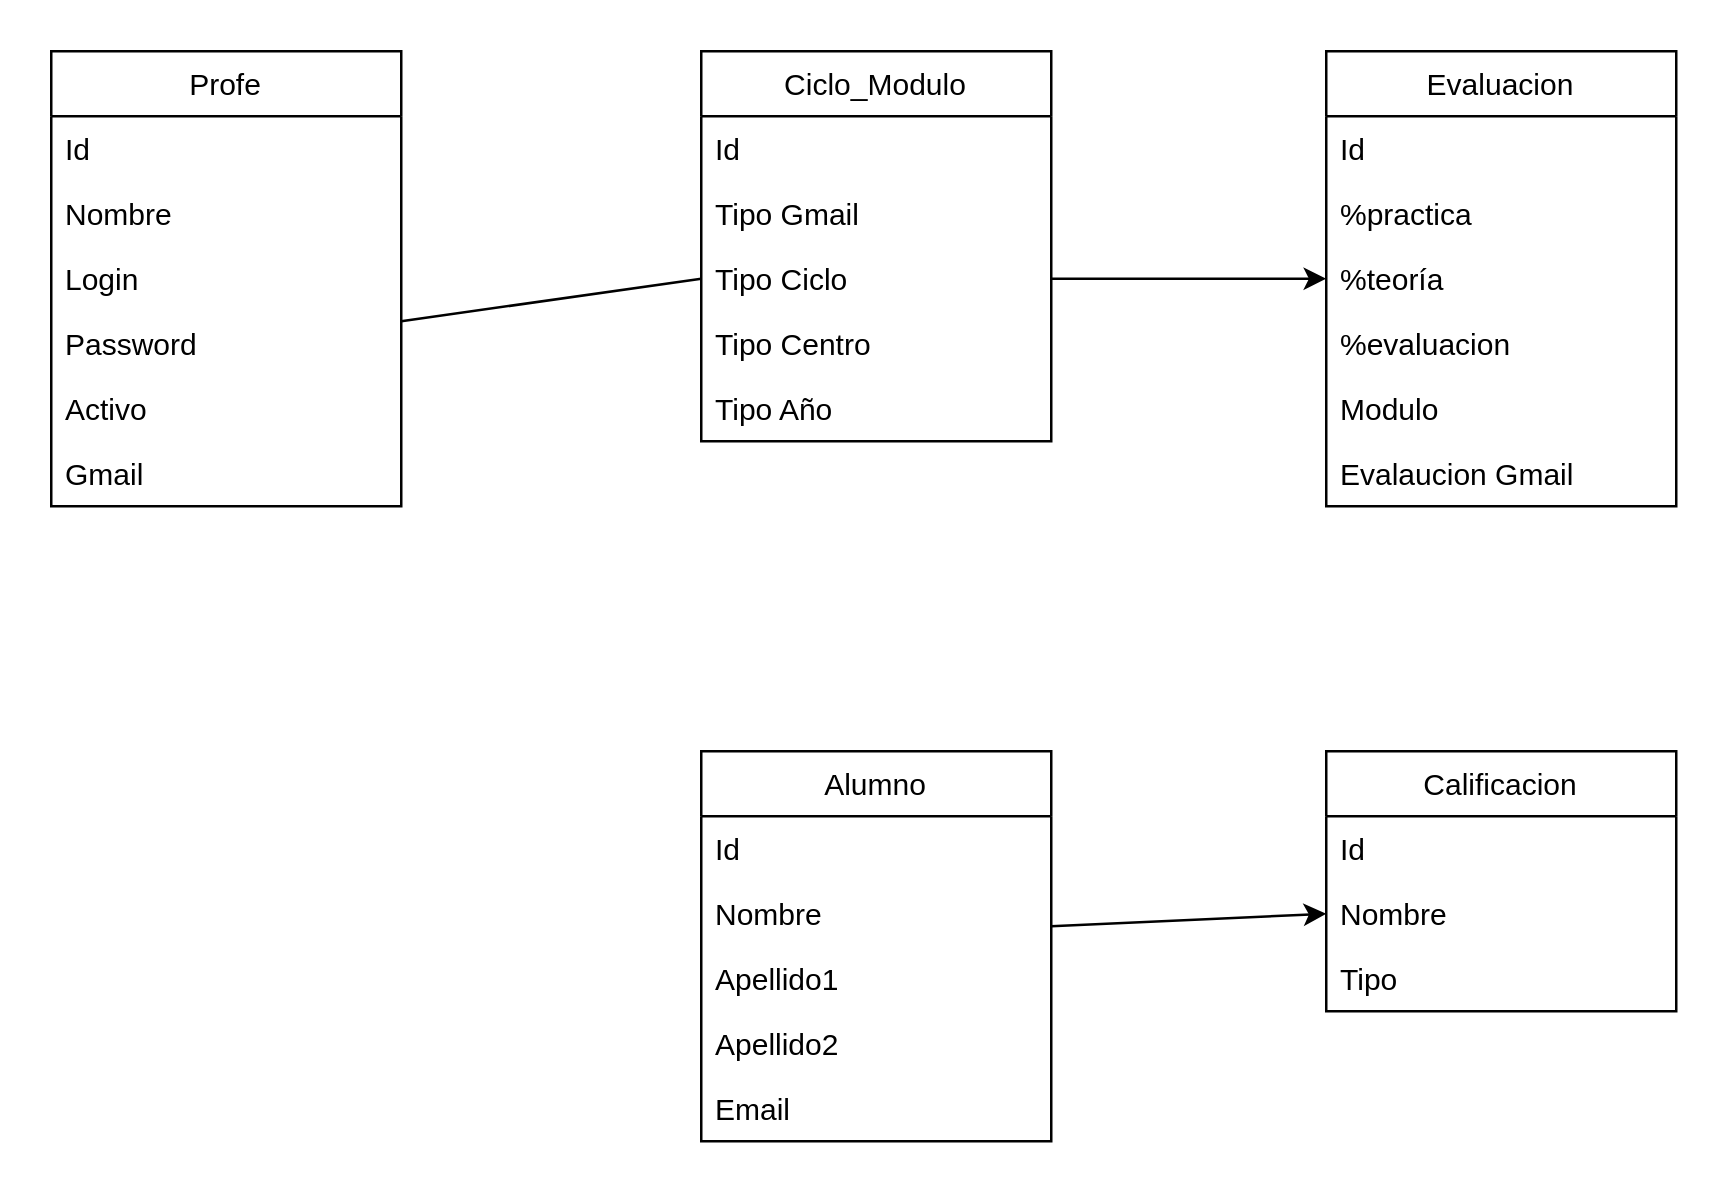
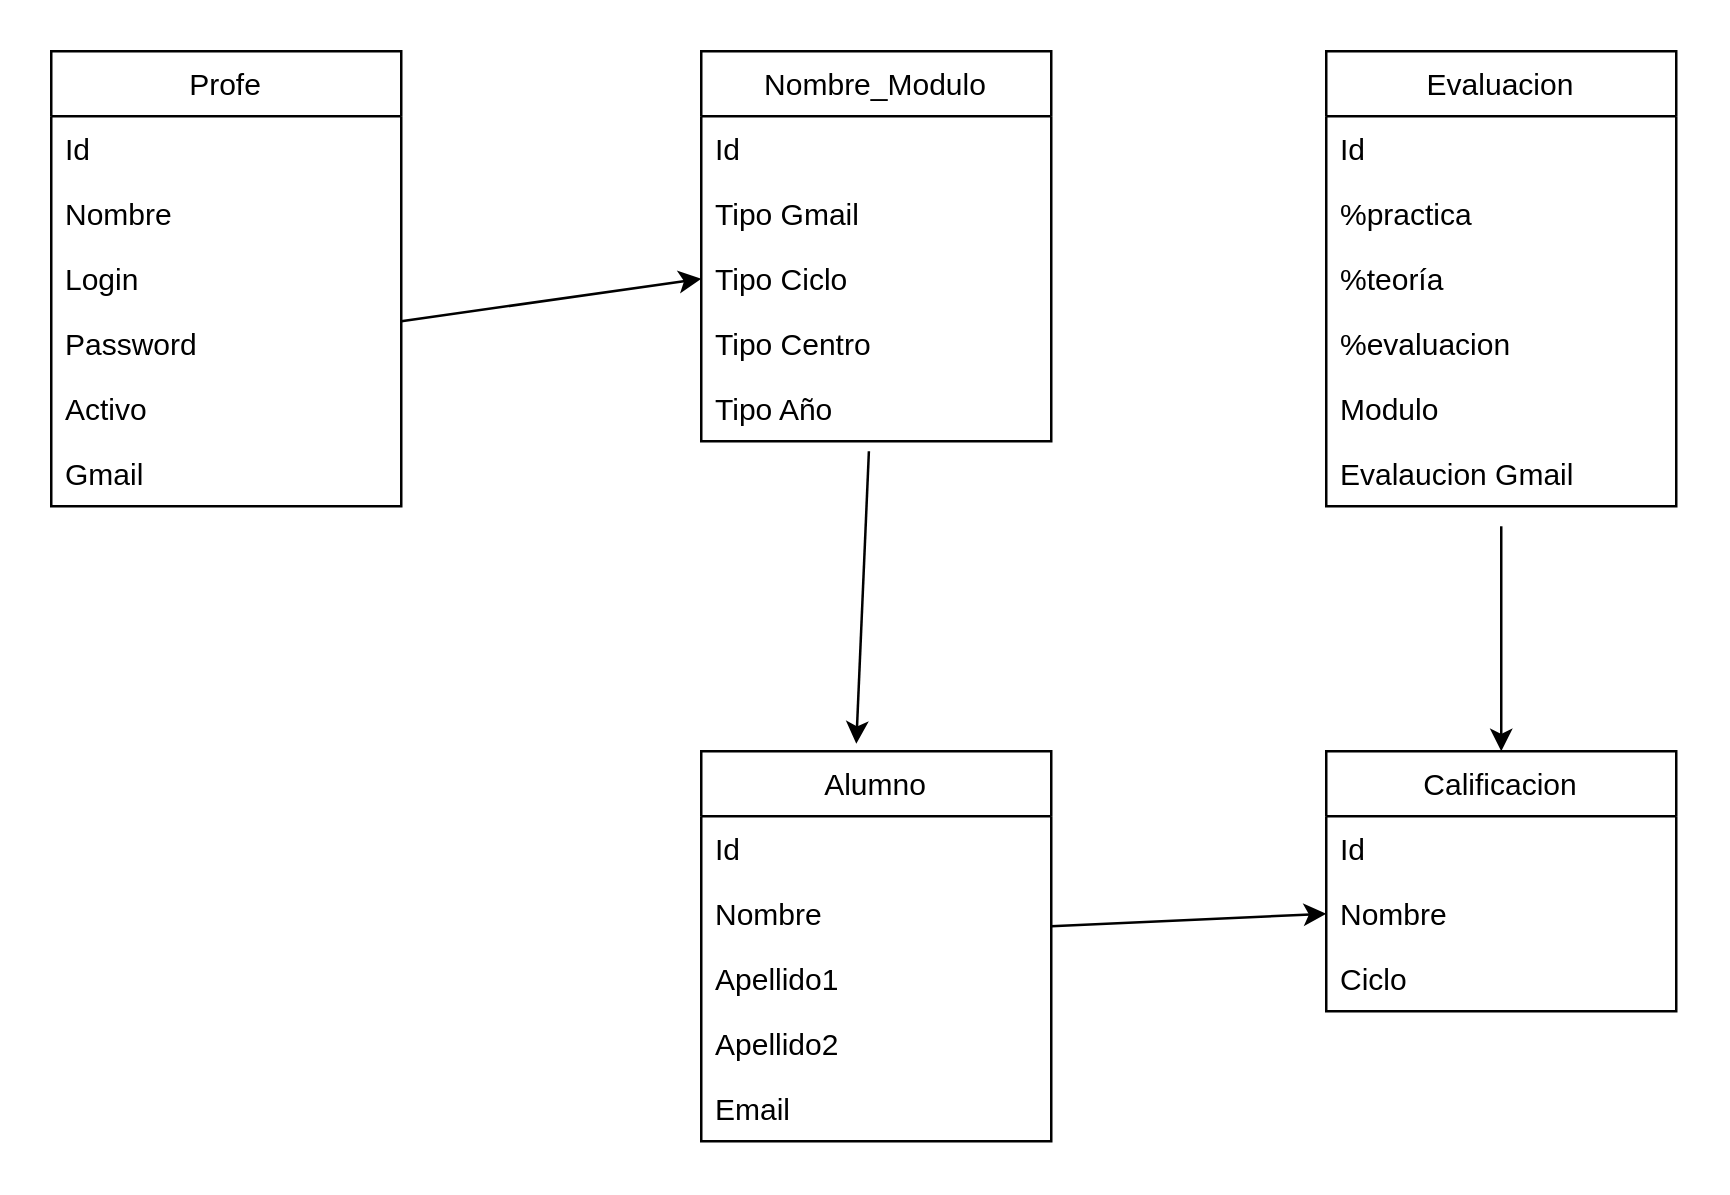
  <mxCell id="0" />
  <mxCell id="1" parent="0" />
  <mxCell id="2" value="Profe" style="swimlane;fontStyle=0;childLayout=stackLayout;horizontal=1;startSize=26;fillColor=none;horizontalStack=0;resizeParent=1;resizeParentMax=0;resizeLast=0;collapsible=1;marginBottom=0;" vertex="1" parent="1"><mxGeometry x="20" y="20" width="140" height="182" as="geometry" /></mxCell>
  <mxCell id="3" value="Id" style="text;strokeColor=none;fillColor=none;align=left;verticalAlign=top;spacingLeft=4;spacingRight=4;overflow=hidden;rotatable=0;points=[[0,0.5],[1,0.5]];portConstraint=eastwest;" vertex="1" parent="2"><mxGeometry y="26" width="140" height="26" as="geometry" /></mxCell>
  <mxCell id="4" value="Nombre" style="text;strokeColor=none;fillColor=none;align=left;verticalAlign=top;spacingLeft=4;spacingRight=4;overflow=hidden;rotatable=0;points=[[0,0.5],[1,0.5]];portConstraint=eastwest;" vertex="1" parent="2"><mxGeometry y="52" width="140" height="26" as="geometry" /></mxCell>
  <mxCell id="5" value="Login" style="text;strokeColor=none;fillColor=none;align=left;verticalAlign=top;spacingLeft=4;spacingRight=4;overflow=hidden;rotatable=0;points=[[0,0.5],[1,0.5]];portConstraint=eastwest;" vertex="1" parent="2"><mxGeometry y="78" width="140" height="26" as="geometry" /></mxCell>
  <mxCell id="6" value="Password" style="text;strokeColor=none;fillColor=none;align=left;verticalAlign=top;spacingLeft=4;spacingRight=4;overflow=hidden;rotatable=0;points=[[0,0.5],[1,0.5]];portConstraint=eastwest;" vertex="1" parent="2"><mxGeometry y="104" width="140" height="26" as="geometry" /></mxCell>
  <mxCell id="7" value="Activo" style="text;strokeColor=none;fillColor=none;align=left;verticalAlign=top;spacingLeft=4;spacingRight=4;overflow=hidden;rotatable=0;points=[[0,0.5],[1,0.5]];portConstraint=eastwest;" vertex="1" parent="2"><mxGeometry y="130" width="140" height="26" as="geometry" /></mxCell>
  <mxCell id="8" value="Gmail" style="text;strokeColor=none;fillColor=none;align=left;verticalAlign=top;spacingLeft=4;spacingRight=4;overflow=hidden;rotatable=0;points=[[0,0.5],[1,0.5]];portConstraint=eastwest;" vertex="1" parent="2"><mxGeometry y="156" width="140" height="26" as="geometry" /></mxCell>
- <mxCell id="9" value="Ciclo_Modulo" style="swimlane;fontStyle=0;childLayout=stackLayout;horizontal=1;startSize=26;fillColor=none;horizontalStack=0;resizeParent=1;resizeParentMax=0;resizeLast=0;collapsible=1;marginBottom=0;" vertex="1" parent="1"><mxGeometry x="280" y="20" width="140" height="156" as="geometry" /></mxCell>
+ <mxCell id="9" value="Nombre_Modulo" style="swimlane;fontStyle=0;childLayout=stackLayout;horizontal=1;startSize=26;fillColor=none;horizontalStack=0;resizeParent=1;resizeParentMax=0;resizeLast=0;collapsible=1;marginBottom=0;" vertex="1" parent="1"><mxGeometry x="280" y="20" width="140" height="156" as="geometry" /></mxCell>
  <mxCell id="10" value="Id" style="text;strokeColor=none;fillColor=none;align=left;verticalAlign=top;spacingLeft=4;spacingRight=4;overflow=hidden;rotatable=0;points=[[0,0.5],[1,0.5]];portConstraint=eastwest;" vertex="1" parent="9"><mxGeometry y="26" width="140" height="26" as="geometry" /></mxCell>
  <mxCell id="11" value="Tipo Gmail" style="text;strokeColor=none;fillColor=none;align=left;verticalAlign=top;spacingLeft=4;spacingRight=4;overflow=hidden;rotatable=0;points=[[0,0.5],[1,0.5]];portConstraint=eastwest;" vertex="1" parent="9"><mxGeometry y="52" width="140" height="26" as="geometry" /></mxCell>
  <mxCell id="12" value="Tipo Ciclo" style="text;strokeColor=none;fillColor=none;align=left;verticalAlign=top;spacingLeft=4;spacingRight=4;overflow=hidden;rotatable=0;points=[[0,0.5],[1,0.5]];portConstraint=eastwest;" vertex="1" parent="9"><mxGeometry y="78" width="140" height="26" as="geometry" /></mxCell>
  <mxCell id="13" value="Tipo Centro" style="text;strokeColor=none;fillColor=none;align=left;verticalAlign=top;spacingLeft=4;spacingRight=4;overflow=hidden;rotatable=0;points=[[0,0.5],[1,0.5]];portConstraint=eastwest;" vertex="1" parent="9"><mxGeometry y="104" width="140" height="26" as="geometry" /></mxCell>
  <mxCell id="14" value="Tipo Año" style="text;strokeColor=none;fillColor=none;align=left;verticalAlign=top;spacingLeft=4;spacingRight=4;overflow=hidden;rotatable=0;points=[[0,0.5],[1,0.5]];portConstraint=eastwest;" vertex="1" parent="9"><mxGeometry y="130" width="140" height="26" as="geometry" /></mxCell>
  <mxCell id="15" value="Evaluacion" style="swimlane;fontStyle=0;childLayout=stackLayout;horizontal=1;startSize=26;fillColor=none;horizontalStack=0;resizeParent=1;resizeParentMax=0;resizeLast=0;collapsible=1;marginBottom=0;" vertex="1" parent="1"><mxGeometry x="530" y="20" width="140" height="182" as="geometry" /></mxCell>
  <mxCell id="16" value="Id" style="text;strokeColor=none;fillColor=none;align=left;verticalAlign=top;spacingLeft=4;spacingRight=4;overflow=hidden;rotatable=0;points=[[0,0.5],[1,0.5]];portConstraint=eastwest;" vertex="1" parent="15"><mxGeometry y="26" width="140" height="26" as="geometry" /></mxCell>
  <mxCell id="17" value="%practica" style="text;strokeColor=none;fillColor=none;align=left;verticalAlign=top;spacingLeft=4;spacingRight=4;overflow=hidden;rotatable=0;points=[[0,0.5],[1,0.5]];portConstraint=eastwest;" vertex="1" parent="15"><mxGeometry y="52" width="140" height="26" as="geometry" /></mxCell>
  <mxCell id="18" value="%teoría" style="text;strokeColor=none;fillColor=none;align=left;verticalAlign=top;spacingLeft=4;spacingRight=4;overflow=hidden;rotatable=0;points=[[0,0.5],[1,0.5]];portConstraint=eastwest;" vertex="1" parent="15"><mxGeometry y="78" width="140" height="26" as="geometry" /></mxCell>
  <mxCell id="19" value="%evaluacion" style="text;strokeColor=none;fillColor=none;align=left;verticalAlign=top;spacingLeft=4;spacingRight=4;overflow=hidden;rotatable=0;points=[[0,0.5],[1,0.5]];portConstraint=eastwest;" vertex="1" parent="15"><mxGeometry y="104" width="140" height="26" as="geometry" /></mxCell>
  <mxCell id="20" value="Modulo" style="text;strokeColor=none;fillColor=none;align=left;verticalAlign=top;spacingLeft=4;spacingRight=4;overflow=hidden;rotatable=0;points=[[0,0.5],[1,0.5]];portConstraint=eastwest;" vertex="1" parent="15"><mxGeometry y="130" width="140" height="26" as="geometry" /></mxCell>
  <mxCell id="21" value="Evalaucion Gmail" style="text;strokeColor=none;fillColor=none;align=left;verticalAlign=top;spacingLeft=4;spacingRight=4;overflow=hidden;rotatable=0;points=[[0,0.5],[1,0.5]];portConstraint=eastwest;" vertex="1" parent="15"><mxGeometry y="156" width="140" height="26" as="geometry" /></mxCell>
  <mxCell id="22" value="Calificacion" style="swimlane;fontStyle=0;childLayout=stackLayout;horizontal=1;startSize=26;fillColor=none;horizontalStack=0;resizeParent=1;resizeParentMax=0;resizeLast=0;collapsible=1;marginBottom=0;" vertex="1" parent="1"><mxGeometry x="530" y="300" width="140" height="104" as="geometry" /></mxCell>
  <mxCell id="23" value="Id" style="text;strokeColor=none;fillColor=none;align=left;verticalAlign=top;spacingLeft=4;spacingRight=4;overflow=hidden;rotatable=0;points=[[0,0.5],[1,0.5]];portConstraint=eastwest;" vertex="1" parent="22"><mxGeometry y="26" width="140" height="26" as="geometry" /></mxCell>
  <mxCell id="24" value="Nombre" style="text;strokeColor=none;fillColor=none;align=left;verticalAlign=top;spacingLeft=4;spacingRight=4;overflow=hidden;rotatable=0;points=[[0,0.5],[1,0.5]];portConstraint=eastwest;" vertex="1" parent="22"><mxGeometry y="52" width="140" height="26" as="geometry" /></mxCell>
- <mxCell id="25" value="Tipo" style="text;strokeColor=none;fillColor=none;align=left;verticalAlign=top;spacingLeft=4;spacingRight=4;overflow=hidden;rotatable=0;points=[[0,0.5],[1,0.5]];portConstraint=eastwest;" vertex="1" parent="22"><mxGeometry y="78" width="140" height="26" as="geometry" /></mxCell>
+ <mxCell id="25" value="Ciclo" style="text;strokeColor=none;fillColor=none;align=left;verticalAlign=top;spacingLeft=4;spacingRight=4;overflow=hidden;rotatable=0;points=[[0,0.5],[1,0.5]];portConstraint=eastwest;" vertex="1" parent="22"><mxGeometry y="78" width="140" height="26" as="geometry" /></mxCell>
  <mxCell id="26" value="Alumno" style="swimlane;fontStyle=0;childLayout=stackLayout;horizontal=1;startSize=26;fillColor=none;horizontalStack=0;resizeParent=1;resizeParentMax=0;resizeLast=0;collapsible=1;marginBottom=0;" vertex="1" parent="1"><mxGeometry x="280" y="300" width="140" height="156" as="geometry" /></mxCell>
  <mxCell id="27" value="Id" style="text;strokeColor=none;fillColor=none;align=left;verticalAlign=top;spacingLeft=4;spacingRight=4;overflow=hidden;rotatable=0;points=[[0,0.5],[1,0.5]];portConstraint=eastwest;" vertex="1" parent="26"><mxGeometry y="26" width="140" height="26" as="geometry" /></mxCell>
  <mxCell id="28" value="Nombre   " style="text;strokeColor=none;fillColor=none;align=left;verticalAlign=top;spacingLeft=4;spacingRight=4;overflow=hidden;rotatable=0;points=[[0,0.5],[1,0.5]];portConstraint=eastwest;" vertex="1" parent="26"><mxGeometry y="52" width="140" height="26" as="geometry" /></mxCell>
  <mxCell id="29" value="Apellido1" style="text;strokeColor=none;fillColor=none;align=left;verticalAlign=top;spacingLeft=4;spacingRight=4;overflow=hidden;rotatable=0;points=[[0,0.5],[1,0.5]];portConstraint=eastwest;" vertex="1" parent="26"><mxGeometry y="78" width="140" height="26" as="geometry" /></mxCell>
  <mxCell id="30" value="Apellido2" style="text;strokeColor=none;fillColor=none;align=left;verticalAlign=top;spacingLeft=4;spacingRight=4;overflow=hidden;rotatable=0;points=[[0,0.5],[1,0.5]];portConstraint=eastwest;" vertex="1" parent="26"><mxGeometry y="104" width="140" height="26" as="geometry" /></mxCell>
  <mxCell id="31" value="Email" style="text;strokeColor=none;fillColor=none;align=left;verticalAlign=top;spacingLeft=4;spacingRight=4;overflow=hidden;rotatable=0;points=[[0,0.5],[1,0.5]];portConstraint=eastwest;" vertex="1" parent="26"><mxGeometry y="130" width="140" height="26" as="geometry" /></mxCell>
- <mxCell id="32" value="" style="endArrow=none;html=1;rounded=0;entryX=0;entryY=0.5;entryDx=0;entryDy=0;exitX=1;exitY=1.154;exitDx=0;exitDy=0;exitPerimeter=0;" edge="1" parent="1" source="5" target="12"><mxGeometry width="50" height="50" relative="1" as="geometry"><mxPoint x="160" y="110" as="sourcePoint" /><mxPoint x="210" y="60" as="targetPoint" /></mxGeometry></mxCell>
- <mxCell id="34" value="" style="endArrow=classic;html=1;rounded=0;exitX=1;exitY=0.5;exitDx=0;exitDy=0;entryX=0;entryY=0.5;entryDx=0;entryDy=0;" edge="1" parent="1" source="12" target="18"><mxGeometry width="50" height="50" relative="1" as="geometry"><mxPoint x="357.06" y="190.004" as="sourcePoint" /><mxPoint x="440" y="130" as="targetPoint" /></mxGeometry></mxCell>
+ <mxCell id="32" value="" style="endArrow=classic;html=1;rounded=0;entryX=0;entryY=0.5;entryDx=0;entryDy=0;exitX=1;exitY=1.154;exitDx=0;exitDy=0;exitPerimeter=0;" edge="1" parent="1" source="5" target="12"><mxGeometry width="50" height="50" relative="1" as="geometry"><mxPoint x="160" y="110" as="sourcePoint" /><mxPoint x="210" y="60" as="targetPoint" /></mxGeometry></mxCell>
+ <mxCell id="33" value="" style="endArrow=classic;html=1;rounded=0;entryX=0.443;entryY=-0.019;entryDx=0;entryDy=0;exitX=0.479;exitY=1.154;exitDx=0;exitDy=0;exitPerimeter=0;entryPerimeter=0;" edge="1" parent="1" source="14" target="26"><mxGeometry width="50" height="50" relative="1" as="geometry"><mxPoint x="170" y="138.004" as="sourcePoint" /><mxPoint x="290" y="121" as="targetPoint" /></mxGeometry></mxCell>
+ <mxCell id="35" value="" style="endArrow=classic;html=1;rounded=0;entryX=0.5;entryY=0;entryDx=0;entryDy=0;exitX=0.5;exitY=1.308;exitDx=0;exitDy=0;exitPerimeter=0;" edge="1" parent="1" source="21" target="22"><mxGeometry width="50" height="50" relative="1" as="geometry"><mxPoint x="367.06" y="200.004" as="sourcePoint" /><mxPoint x="362.02" y="317.036" as="targetPoint" /></mxGeometry></mxCell>
  <mxCell id="36" value="" style="endArrow=classic;html=1;rounded=0;entryX=0;entryY=0.5;entryDx=0;entryDy=0;exitX=1;exitY=-0.308;exitDx=0;exitDy=0;exitPerimeter=0;" edge="1" parent="1" source="29" target="24"><mxGeometry width="50" height="50" relative="1" as="geometry"><mxPoint x="377.06" y="210.004" as="sourcePoint" /><mxPoint x="372.02" y="327.036" as="targetPoint" /></mxGeometry></mxCell>
